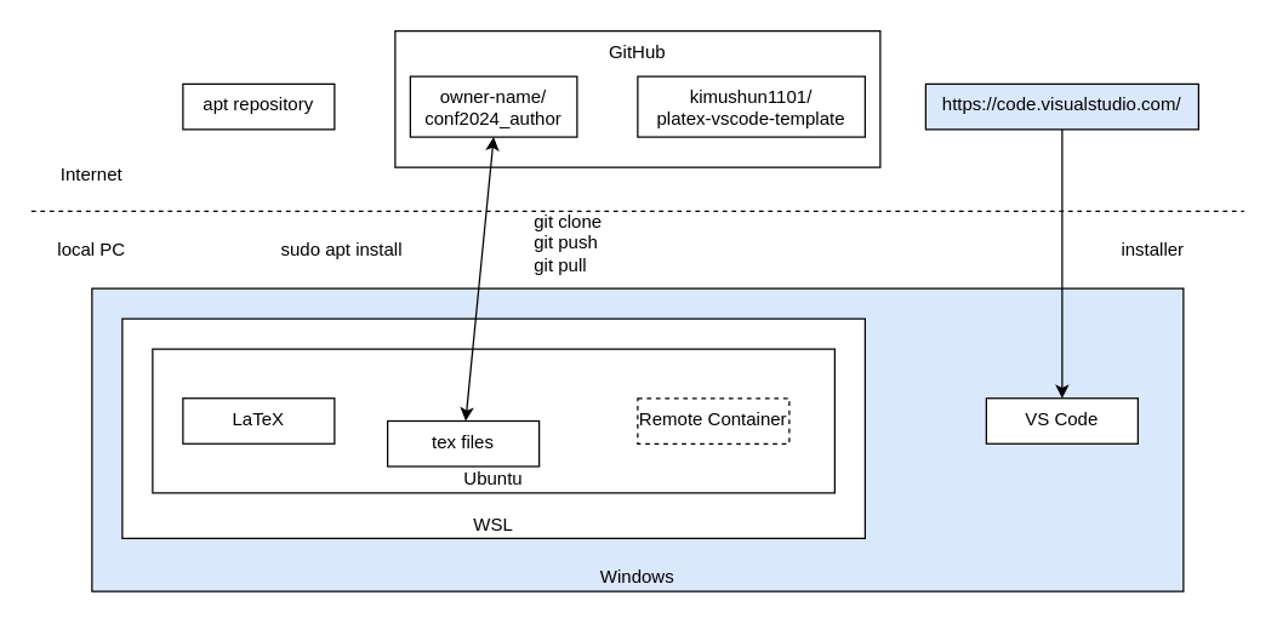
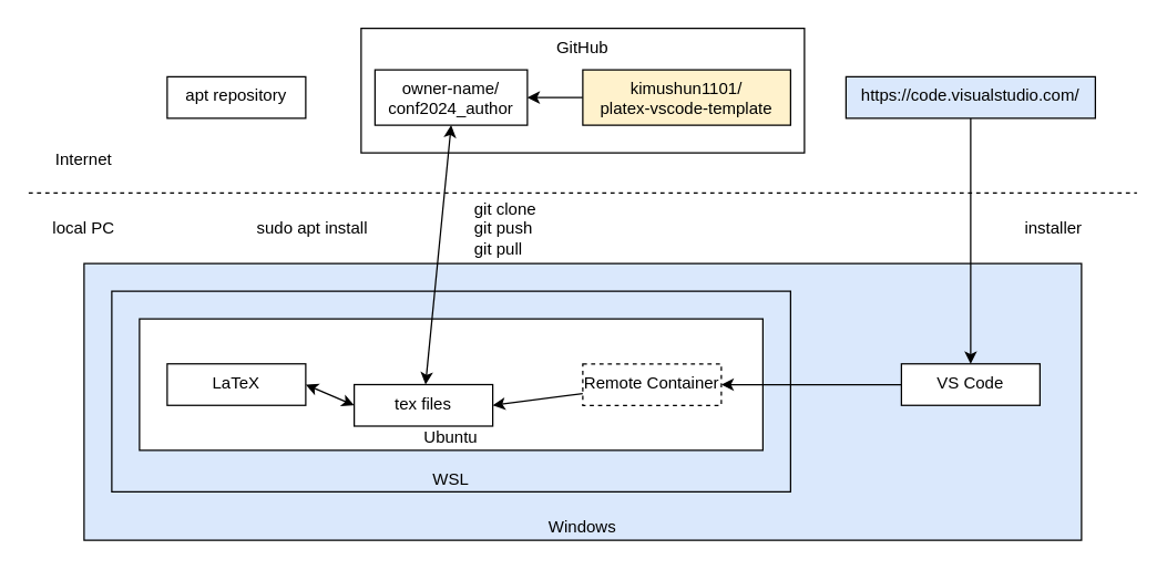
  <mxCell id="0" />
  <mxCell id="1" parent="0" />
  <mxCell id="2" value="Windows" style="rounded=0;whiteSpace=wrap;html=1;verticalAlign=bottom;fillColor=#dae8fc;" vertex="1" parent="1"><mxGeometry x="60" y="190" width="720" height="200" as="geometry" /></mxCell>
- <mxCell id="3" value="WSL" style="rounded=0;whiteSpace=wrap;html=1;verticalAlign=bottom;" vertex="1" parent="1"><mxGeometry x="80" y="210" width="490" height="145" as="geometry" /></mxCell>
+ <mxCell id="3" value="WSL" style="rounded=0;whiteSpace=wrap;html=1;verticalAlign=bottom;fillColor=#dae8fc;" vertex="1" parent="1"><mxGeometry x="80" y="210" width="490" height="145" as="geometry" /></mxCell>
  <mxCell id="4" value="Ubuntu" style="rounded=0;whiteSpace=wrap;html=1;verticalAlign=bottom;" vertex="1" parent="1"><mxGeometry x="100" y="230" width="450" height="95" as="geometry" /></mxCell>
  <mxCell id="5" value="LaTeX" style="rounded=0;whiteSpace=wrap;html=1;verticalAlign=top;" vertex="1" parent="1"><mxGeometry x="120" y="262.5" width="100" height="30" as="geometry" /></mxCell>
  <mxCell id="6" value="tex files" style="rounded=0;whiteSpace=wrap;html=1;verticalAlign=top;" vertex="1" parent="1"><mxGeometry x="255" y="277.5" width="100" height="30" as="geometry" /></mxCell>
+ <mxCell id="7" style="edgeStyle=none;html=1;endArrow=classic;endFill=1;" edge="1" parent="1" source="8" target="22"><mxGeometry relative="1" as="geometry" /></mxCell>
  <mxCell id="8" value="VS Code" style="rounded=0;whiteSpace=wrap;html=1;verticalAlign=top;" vertex="1" parent="1"><mxGeometry x="650" y="262.5" width="100" height="30" as="geometry" /></mxCell>
  <mxCell id="9" value="apt repository" style="rounded=0;whiteSpace=wrap;html=1;verticalAlign=top;" vertex="1" parent="1"><mxGeometry x="120" y="55" width="100" height="30" as="geometry" /></mxCell>
  <mxCell id="10" value="GitHub" style="rounded=0;whiteSpace=wrap;html=1;verticalAlign=top;" vertex="1" parent="1"><mxGeometry x="260" y="20" width="320" height="90" as="geometry" /></mxCell>
  <mxCell id="11" style="edgeStyle=none;html=1;entryX=0.5;entryY=0;entryDx=0;entryDy=0;endArrow=classic;endFill=1;" edge="1" parent="1" source="12" target="8"><mxGeometry relative="1" as="geometry" /></mxCell>
  <mxCell id="12" value="https://code.visualstudio.com/" style="rounded=0;whiteSpace=wrap;html=1;verticalAlign=top;fillColor=#dae8fc;" vertex="1" parent="1"><mxGeometry x="610" y="55" width="180" height="30" as="geometry" /></mxCell>
  <mxCell id="13" value="" style="endArrow=none;dashed=1;html=1;" edge="1" parent="1"><mxGeometry width="50" height="50" relative="1" as="geometry"><mxPoint x="20" y="139" as="sourcePoint" /><mxPoint x="820" y="139" as="targetPoint" /></mxGeometry></mxCell>
  <mxCell id="14" value="Internet" style="text;html=1;strokeColor=none;fillColor=none;align=center;verticalAlign=middle;whiteSpace=wrap;rounded=0;" vertex="1" parent="1"><mxGeometry x="30" y="100" width="60" height="30" as="geometry" /></mxCell>
  <mxCell id="15" value="local PC" style="text;html=1;strokeColor=none;fillColor=none;align=center;verticalAlign=middle;whiteSpace=wrap;rounded=0;" vertex="1" parent="1"><mxGeometry x="30" y="150" width="60" height="30" as="geometry" /></mxCell>
  <mxCell id="16" value="" style="endArrow=classic;startArrow=classic;html=1;entryX=0.5;entryY=1;entryDx=0;entryDy=0;" edge="1" parent="1" source="6" target="20"><mxGeometry width="50" height="50" relative="1" as="geometry"><mxPoint x="230" y="270" as="sourcePoint" /><mxPoint x="280" y="220" as="targetPoint" /></mxGeometry></mxCell>
- <mxCell id="19" value="kimushun1101/&lt;br&gt;platex-vscode-template" style="rounded=0;whiteSpace=wrap;html=1;verticalAlign=top;" vertex="1" parent="1"><mxGeometry x="420" y="50" width="150" height="40" as="geometry" /></mxCell>
+ <mxCell id="17" value="" style="endArrow=classic;startArrow=classic;html=1;entryX=1;entryY=0.5;entryDx=0;entryDy=0;exitX=0;exitY=0.5;exitDx=0;exitDy=0;" edge="1" parent="1" source="6" target="5"><mxGeometry width="50" height="50" relative="1" as="geometry"><mxPoint x="320" y="272.5" as="sourcePoint" /><mxPoint x="320" y="110" as="targetPoint" /></mxGeometry></mxCell>
+ <mxCell id="18" style="edgeStyle=none;html=1;endArrow=classic;endFill=1;" edge="1" parent="1" source="19" target="20"><mxGeometry relative="1" as="geometry" /></mxCell>
+ <mxCell id="19" value="kimushun1101/&lt;br&gt;platex-vscode-template" style="rounded=0;whiteSpace=wrap;html=1;verticalAlign=top;fillColor=#fff2cc;" vertex="1" parent="1"><mxGeometry x="420" y="50" width="150" height="40" as="geometry" /></mxCell>
  <mxCell id="20" value="owner-name/&lt;br&gt;conf2024_author" style="rounded=0;whiteSpace=wrap;html=1;verticalAlign=top;" vertex="1" parent="1"><mxGeometry x="270" y="50" width="110" height="40" as="geometry" /></mxCell>
+ <mxCell id="21" style="edgeStyle=none;html=1;entryX=1;entryY=0.5;entryDx=0;entryDy=0;endArrow=classic;endFill=1;" edge="1" parent="1" source="22" target="6"><mxGeometry relative="1" as="geometry" /></mxCell>
  <mxCell id="22" value="Remote Container" style="rounded=0;whiteSpace=wrap;html=1;verticalAlign=top;dashed=1;" vertex="1" parent="1"><mxGeometry x="420" y="262.5" width="100" height="30" as="geometry" /></mxCell>
  <mxCell id="23" value="sudo apt install" style="text;html=1;strokeColor=none;fillColor=none;align=center;verticalAlign=middle;whiteSpace=wrap;rounded=0;" vertex="1" parent="1"><mxGeometry x="180" y="150" width="90" height="30" as="geometry" /></mxCell>
- <mxCell id="24" value="git clone&lt;br&gt;git push&lt;br&gt;git pull" style="text;html=1;strokeColor=none;fillColor=none;align=left;verticalAlign=middle;whiteSpace=wrap;rounded=0;" vertex="1" parent="1"><mxGeometry x="350" y="145" width="60" height="30" as="geometry" /></mxCell>
+ <mxCell id="24" value="git clone&lt;br&gt;git push&lt;br&gt;git pull" style="text;html=1;strokeColor=none;fillColor=none;align=left;verticalAlign=middle;whiteSpace=wrap;rounded=0;" vertex="1" parent="1"><mxGeometry x="340" y="150" width="60" height="30" as="geometry" /></mxCell>
  <mxCell id="25" value="installer" style="text;html=1;strokeColor=none;fillColor=none;align=center;verticalAlign=middle;whiteSpace=wrap;rounded=0;" vertex="1" parent="1"><mxGeometry x="730" y="150" width="60" height="30" as="geometry" /></mxCell>
